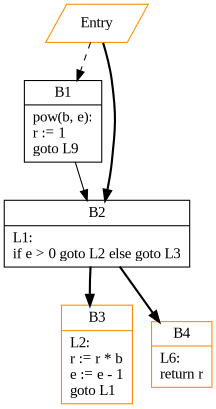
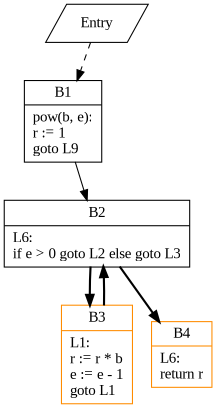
  digraph {
    fontname="Liberation Serif"
    node [color=black fontname="Liberation Serif" shape=record]
    edge [fontname="Liberation Serif" style=bold]
    n1 [label="{B1|pow(b, e):\lr := 1\lgoto L9\l}"]
-   n2 [label="{B2|L1:\lif e \> 0 goto L2 else goto L3\l}"]
-   n3 [color=darkorange label="{B3|L2:\lr := r * b\le := e - 1\lgoto L1\l}"]
+   n2 [label="{B2|L6:\lif e \> 0 goto L2 else goto L3\l}"]
+   n3 [color=darkorange label="{B3|L1:\lr := r * b\le := e - 1\lgoto L1\l}"]
    n4 [color=darkorange label="{B4|L6:\lreturn r\l}"]
-   Entry [color=darkorange shape=parallelogram]
+   Entry [shape=parallelogram]
    n1 -> n2 [style=solid]
    n2 -> n3
    n2 -> n4
-   Entry -> n2
+   n3 -> n2
    Entry -> n1 [style=dashed]
  }
